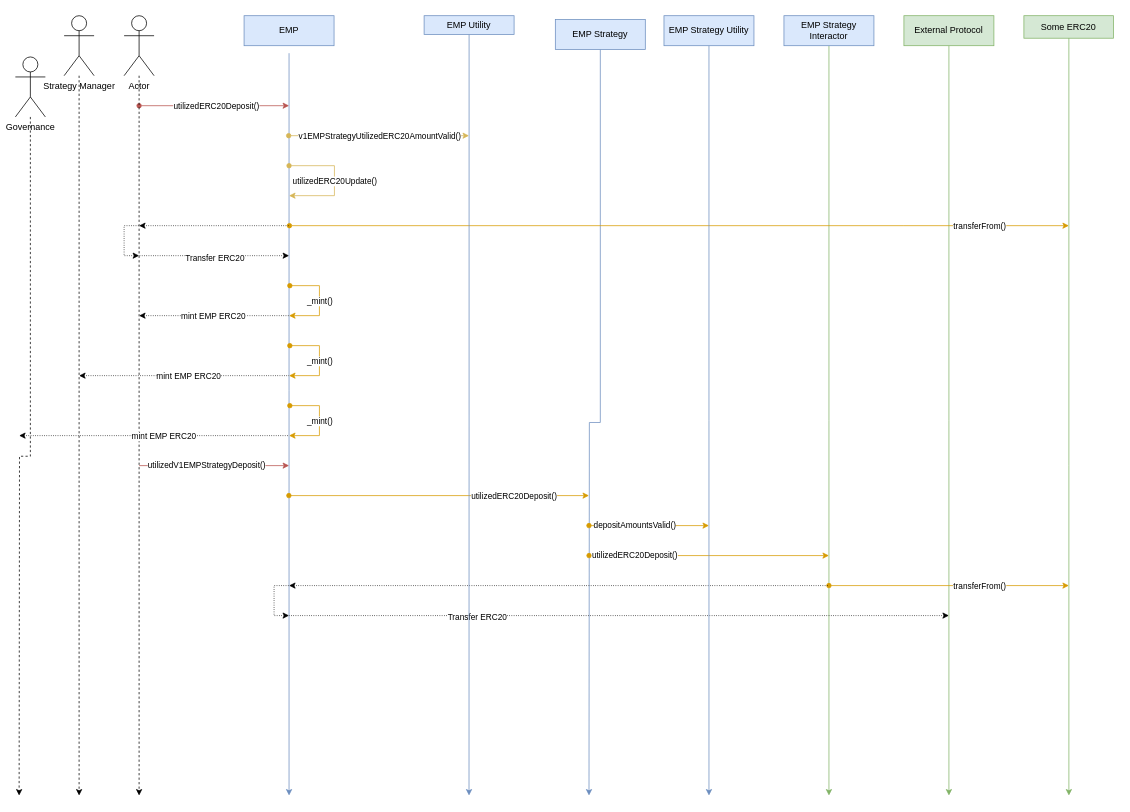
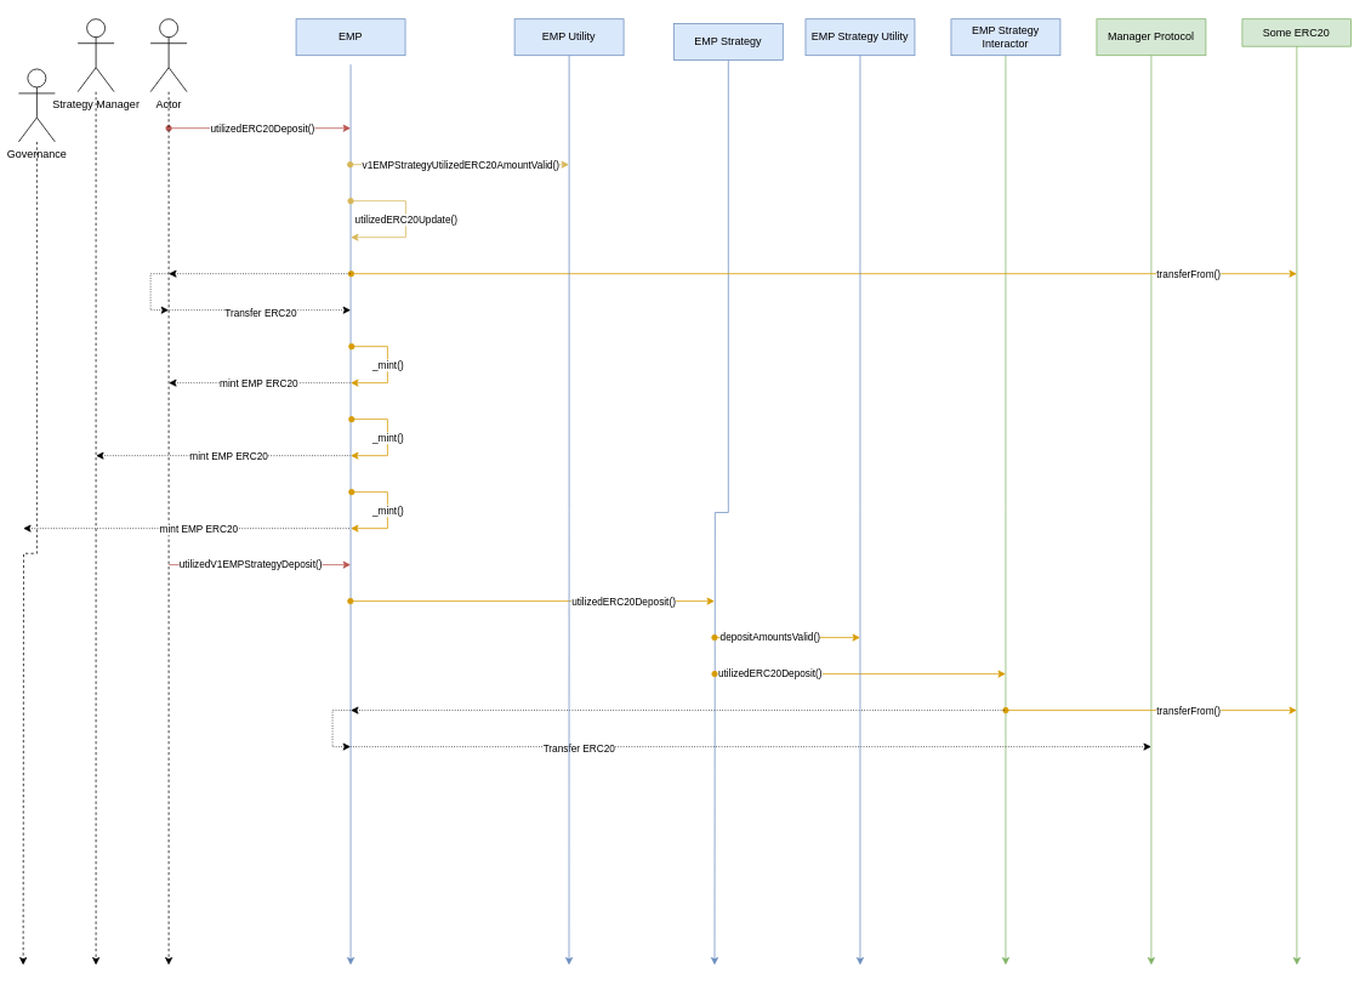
  <mxCell id="0" />
  <mxCell id="1" parent="0" />
  <mxCell id="2" style="edgeStyle=orthogonalEdgeStyle;rounded=0;orthogonalLoop=1;jettySize=auto;html=1;exitX=0.5;exitY=1;exitDx=0;exitDy=0;fillColor=#dae8fc;strokeColor=#6c8ebf;" parent="1" edge="1"><mxGeometry relative="1" as="geometry"><mxPoint x="385" y="1060" as="targetPoint" /><mxPoint x="385" y="70" as="sourcePoint" /><Array as="points"><mxPoint x="385" y="520" /><mxPoint x="385" y="520" /></Array></mxGeometry></mxCell>
  <mxCell id="3" value="EMP" style="rounded=0;whiteSpace=wrap;html=1;fillColor=#dae8fc;strokeColor=#6c8ebf;" parent="1" vertex="1"><mxGeometry x="325" y="20" width="120" height="40" as="geometry" /></mxCell>
  <mxCell id="4" style="edgeStyle=orthogonalEdgeStyle;rounded=0;orthogonalLoop=1;jettySize=auto;html=1;fillColor=#dae8fc;strokeColor=#6c8ebf;" parent="1" source="5" edge="1"><mxGeometry relative="1" as="geometry"><mxPoint x="785" y="1060" as="targetPoint" /><mxPoint x="785.129" y="140" as="sourcePoint" /></mxGeometry></mxCell>
  <mxCell id="5" value="EMP Strategy" style="rounded=0;whiteSpace=wrap;html=1;fillColor=#dae8fc;strokeColor=#6c8ebf;" parent="1" vertex="1"><mxGeometry x="740.1" y="25" width="120" height="40" as="geometry" /></mxCell>
  <mxCell id="6" style="edgeStyle=orthogonalEdgeStyle;rounded=0;orthogonalLoop=1;jettySize=auto;html=1;fillColor=#d5e8d4;strokeColor=#82b366;" parent="1" source="7" edge="1"><mxGeometry relative="1" as="geometry"><mxPoint x="1105" y="1060" as="targetPoint" /><mxPoint x="1104.966" y="100" as="sourcePoint" /><Array as="points" /></mxGeometry></mxCell>
  <mxCell id="7" value="EMP Strategy Interactor" style="rounded=0;whiteSpace=wrap;html=1;fillColor=#dae8fc;strokeColor=#6c8ebf;" parent="1" vertex="1"><mxGeometry x="1045" y="20" width="120" height="40" as="geometry" /></mxCell>
  <mxCell id="8" style="edgeStyle=orthogonalEdgeStyle;rounded=0;orthogonalLoop=1;jettySize=auto;html=1;fillColor=#d5e8d4;strokeColor=#82b366;" parent="1" source="9" edge="1"><mxGeometry relative="1" as="geometry"><mxPoint x="1265" y="1060" as="targetPoint" /></mxGeometry></mxCell>
- <mxCell id="9" value="External Protocol" style="rounded=0;whiteSpace=wrap;html=1;fillColor=#d5e8d4;strokeColor=#82b366;" parent="1" vertex="1"><mxGeometry x="1205" y="20" width="120" height="40" as="geometry" /></mxCell>
+ <mxCell id="9" value="Manager Protocol" style="rounded=0;whiteSpace=wrap;html=1;fillColor=#d5e8d4;strokeColor=#82b366;" parent="1" vertex="1"><mxGeometry x="1205" y="20" width="120" height="40" as="geometry" /></mxCell>
  <mxCell id="10" style="edgeStyle=orthogonalEdgeStyle;rounded=0;orthogonalLoop=1;jettySize=auto;html=1;endArrow=classic;endFill=1;fillColor=#f8cecc;strokeColor=#b85450;startArrow=oval;startFill=1;" parent="1" edge="1"><mxGeometry relative="1" as="geometry"><mxPoint x="385" y="140" as="targetPoint" /><mxPoint x="185" y="140" as="sourcePoint" /></mxGeometry></mxCell>
  <mxCell id="11" value="utilizedERC20Deposit()" style="edgeLabel;html=1;align=center;verticalAlign=middle;resizable=0;points=[];" parent="10" vertex="1" connectable="0"><mxGeometry x="0.175" y="1" relative="1" as="geometry"><mxPoint x="-16" y="1" as="offset" /></mxGeometry></mxCell>
  <mxCell id="12" style="edgeStyle=orthogonalEdgeStyle;rounded=0;orthogonalLoop=1;jettySize=auto;html=1;dashed=1;" parent="1" source="13" edge="1"><mxGeometry relative="1" as="geometry"><mxPoint x="185" y="1060" as="targetPoint" /><mxPoint x="185.034" y="220" as="sourcePoint" /><Array as="points" /></mxGeometry></mxCell>
  <mxCell id="13" value="Actor" style="shape=umlActor;verticalLabelPosition=bottom;verticalAlign=top;html=1;outlineConnect=0;" parent="1" vertex="1"><mxGeometry x="165" y="20" width="40" height="80" as="geometry" /></mxCell>
  <mxCell id="14" style="edgeStyle=orthogonalEdgeStyle;rounded=0;orthogonalLoop=1;jettySize=auto;html=1;fillColor=#d5e8d4;strokeColor=#82b366;exitX=0.502;exitY=0.5;exitDx=0;exitDy=0;exitPerimeter=0;" parent="1" source="15" edge="1"><mxGeometry relative="1" as="geometry"><mxPoint x="1425" y="1060" as="targetPoint" /><mxPoint x="764.759" y="180" as="sourcePoint" /><Array as="points"><mxPoint x="1425" y="620" /></Array></mxGeometry></mxCell>
  <mxCell id="15" value="Some ERC20" style="rounded=0;whiteSpace=wrap;html=1;fillColor=#d5e8d4;strokeColor=#82b366;" parent="1" vertex="1"><mxGeometry x="1365" y="20" width="119.49" height="30" as="geometry" /></mxCell>
  <mxCell id="16" style="edgeStyle=orthogonalEdgeStyle;rounded=0;orthogonalLoop=1;jettySize=auto;html=1;endArrow=classic;endFill=1;fillColor=#fff2cc;strokeColor=#d6b656;startArrow=oval;startFill=1;" parent="1" edge="1"><mxGeometry relative="1" as="geometry"><mxPoint x="385" y="260" as="targetPoint" /><mxPoint x="385" y="220" as="sourcePoint" /><Array as="points"><mxPoint x="445.51" y="220" /><mxPoint x="445.51" y="260" /></Array></mxGeometry></mxCell>
  <mxCell id="17" value="utilizedERC20Update()" style="edgeLabel;html=1;align=center;verticalAlign=middle;resizable=0;points=[];" parent="16" vertex="1" connectable="0"><mxGeometry y="-2" relative="1" as="geometry"><mxPoint x="2" as="offset" /></mxGeometry></mxCell>
  <mxCell id="18" style="edgeStyle=orthogonalEdgeStyle;rounded=0;orthogonalLoop=1;jettySize=auto;html=1;endArrow=classic;endFill=1;fillColor=#ffe6cc;strokeColor=#d79b00;startArrow=oval;startFill=1;" parent="1" edge="1"><mxGeometry relative="1" as="geometry"><mxPoint x="1425" y="300" as="targetPoint" /><mxPoint x="385.51" y="300" as="sourcePoint" /><Array as="points"><mxPoint x="1205" y="300" /></Array></mxGeometry></mxCell>
  <mxCell id="19" value="transferFrom()" style="edgeLabel;html=1;align=center;verticalAlign=middle;resizable=0;points=[];" parent="18" vertex="1" connectable="0"><mxGeometry x="0.175" y="1" relative="1" as="geometry"><mxPoint x="309" y="1" as="offset" /></mxGeometry></mxCell>
  <mxCell id="20" style="edgeStyle=orthogonalEdgeStyle;rounded=0;orthogonalLoop=1;jettySize=auto;html=1;endArrow=classic;endFill=1;fillColor=#ffe6cc;strokeColor=#d79b00;startArrow=oval;startFill=1;" parent="1" edge="1"><mxGeometry relative="1" as="geometry"><mxPoint x="385" y="420" as="targetPoint" /><mxPoint x="386.04" y="380" as="sourcePoint" /><Array as="points"><mxPoint x="425.51" y="380" /><mxPoint x="425.51" y="420" /></Array></mxGeometry></mxCell>
  <mxCell id="21" value="_mint()" style="edgeLabel;html=1;align=center;verticalAlign=middle;resizable=0;points=[];" parent="20" vertex="1" connectable="0"><mxGeometry y="-2" relative="1" as="geometry"><mxPoint x="2" as="offset" /></mxGeometry></mxCell>
  <mxCell id="22" style="edgeStyle=orthogonalEdgeStyle;rounded=0;orthogonalLoop=1;jettySize=auto;html=1;endArrow=none;endFill=0;startArrow=classic;startFill=1;dashed=1;dashPattern=1 2;" parent="1" edge="1"><mxGeometry relative="1" as="geometry"><mxPoint x="385" y="420" as="targetPoint" /><mxPoint x="185" y="420" as="sourcePoint" /></mxGeometry></mxCell>
  <mxCell id="23" value="mint EMP ERC20" style="edgeLabel;html=1;align=center;verticalAlign=middle;resizable=0;points=[];" parent="22" vertex="1" connectable="0"><mxGeometry x="0.175" y="1" relative="1" as="geometry"><mxPoint x="-20" y="1" as="offset" /></mxGeometry></mxCell>
  <mxCell id="24" style="edgeStyle=orthogonalEdgeStyle;rounded=0;orthogonalLoop=1;jettySize=auto;html=1;endArrow=none;endFill=0;startArrow=classic;startFill=1;dashed=1;dashPattern=1 2;" parent="1" edge="1"><mxGeometry relative="1" as="geometry"><mxPoint x="185" y="340" as="targetPoint" /><mxPoint x="385" y="340" as="sourcePoint" /></mxGeometry></mxCell>
  <mxCell id="25" value="Transfer ERC20" style="edgeLabel;html=1;align=center;verticalAlign=middle;resizable=0;points=[];" parent="24" vertex="1" connectable="0"><mxGeometry x="0.175" y="1" relative="1" as="geometry"><mxPoint x="18" y="1" as="offset" /></mxGeometry></mxCell>
  <mxCell id="26" value="utilizedV1EMPStrategyDeposit()" style="edgeStyle=none;orthogonalLoop=1;jettySize=auto;html=1;rounded=0;fillColor=#f8cecc;strokeColor=#b85450;" parent="1" edge="1"><mxGeometry x="-0.1" width="100" relative="1" as="geometry"><mxPoint x="185" y="620" as="sourcePoint" /><mxPoint x="385" y="620" as="targetPoint" /><Array as="points" /><mxPoint as="offset" /></mxGeometry></mxCell>
  <mxCell id="27" style="edgeStyle=orthogonalEdgeStyle;rounded=0;orthogonalLoop=1;jettySize=auto;html=1;endArrow=classic;endFill=1;fillColor=#ffe6cc;strokeColor=#d79b00;startArrow=oval;startFill=1;" parent="1" edge="1"><mxGeometry relative="1" as="geometry"><mxPoint x="785" y="660" as="targetPoint" /><mxPoint x="384.75" y="660" as="sourcePoint" /></mxGeometry></mxCell>
  <mxCell id="28" value="utilizedERC20Deposit()" style="edgeLabel;html=1;align=center;verticalAlign=middle;resizable=0;points=[];" parent="27" vertex="1" connectable="0"><mxGeometry x="0.175" y="1" relative="1" as="geometry"><mxPoint x="65" y="1" as="offset" /></mxGeometry></mxCell>
  <mxCell id="29" style="edgeStyle=orthogonalEdgeStyle;rounded=0;orthogonalLoop=1;jettySize=auto;html=1;endArrow=classic;endFill=1;fillColor=#ffe6cc;strokeColor=#d79b00;startArrow=oval;startFill=1;" parent="1" edge="1"><mxGeometry relative="1" as="geometry"><mxPoint x="1105" y="740" as="targetPoint" /><mxPoint x="785.1" y="740" as="sourcePoint" /></mxGeometry></mxCell>
  <mxCell id="30" value="utilizedERC20Deposit()" style="edgeLabel;html=1;align=center;verticalAlign=middle;resizable=0;points=[];" parent="29" vertex="1" connectable="0"><mxGeometry x="-0.385" y="1" relative="1" as="geometry"><mxPoint x="-38" as="offset" /></mxGeometry></mxCell>
  <mxCell id="31" style="edgeStyle=orthogonalEdgeStyle;rounded=0;orthogonalLoop=1;jettySize=auto;html=1;endArrow=none;endFill=0;startArrow=classic;startFill=1;dashed=1;dashPattern=1 2;" parent="1" edge="1"><mxGeometry relative="1" as="geometry"><mxPoint x="385" y="820" as="targetPoint" /><mxPoint x="1265" y="820" as="sourcePoint" /></mxGeometry></mxCell>
  <mxCell id="32" value="Transfer ERC20" style="edgeLabel;html=1;align=center;verticalAlign=middle;resizable=0;points=[];" parent="31" vertex="1" connectable="0"><mxGeometry x="0.175" y="1" relative="1" as="geometry"><mxPoint x="-113" y="1" as="offset" /></mxGeometry></mxCell>
  <mxCell id="33" style="edgeStyle=orthogonalEdgeStyle;rounded=0;orthogonalLoop=1;jettySize=auto;html=1;endArrow=classic;endFill=1;fillColor=#ffe6cc;strokeColor=#d79b00;startArrow=oval;startFill=1;" parent="1" edge="1"><mxGeometry relative="1" as="geometry"><mxPoint x="1425" y="780" as="targetPoint" /><mxPoint x="1105" y="780" as="sourcePoint" /><Array as="points"><mxPoint x="1335" y="780" /></Array></mxGeometry></mxCell>
  <mxCell id="34" value="transferFrom()" style="edgeLabel;html=1;align=center;verticalAlign=middle;resizable=0;points=[];" parent="33" vertex="1" connectable="0"><mxGeometry x="0.175" y="1" relative="1" as="geometry"><mxPoint x="12" y="1" as="offset" /></mxGeometry></mxCell>
  <mxCell id="35" style="edgeStyle=orthogonalEdgeStyle;rounded=0;orthogonalLoop=1;jettySize=auto;html=1;endArrow=none;endFill=0;startArrow=classic;startFill=1;dashed=1;dashPattern=1 2;" parent="1" edge="1"><mxGeometry relative="1" as="geometry"><mxPoint x="385" y="300" as="targetPoint" /><mxPoint x="185" y="300" as="sourcePoint" /></mxGeometry></mxCell>
  <mxCell id="36" style="edgeStyle=orthogonalEdgeStyle;rounded=0;orthogonalLoop=1;jettySize=auto;html=1;endArrow=none;endFill=0;startArrow=classic;startFill=1;dashed=1;dashPattern=1 2;" parent="1" edge="1"><mxGeometry relative="1" as="geometry"><mxPoint x="185" y="300" as="targetPoint" /><mxPoint x="185" y="340" as="sourcePoint" /><Array as="points"><mxPoint x="165" y="340" /><mxPoint x="165" y="300" /></Array></mxGeometry></mxCell>
  <mxCell id="37" style="edgeStyle=orthogonalEdgeStyle;rounded=0;orthogonalLoop=1;jettySize=auto;html=1;endArrow=none;endFill=0;startArrow=classic;startFill=1;dashed=1;dashPattern=1 2;" parent="1" edge="1"><mxGeometry relative="1" as="geometry"><mxPoint x="384.96" y="780" as="targetPoint" /><mxPoint x="384.96" y="820" as="sourcePoint" /><Array as="points"><mxPoint x="364.96" y="820" /><mxPoint x="364.96" y="780" /></Array></mxGeometry></mxCell>
  <mxCell id="38" style="edgeStyle=orthogonalEdgeStyle;rounded=0;orthogonalLoop=1;jettySize=auto;html=1;endArrow=none;endFill=0;startArrow=classic;startFill=1;dashed=1;dashPattern=1 2;" parent="1" edge="1"><mxGeometry relative="1" as="geometry"><mxPoint x="1105" y="780" as="targetPoint" /><mxPoint x="385" y="780" as="sourcePoint" /></mxGeometry></mxCell>
  <mxCell id="39" style="edgeStyle=orthogonalEdgeStyle;rounded=0;orthogonalLoop=1;jettySize=auto;html=1;exitX=0.5;exitY=1;exitDx=0;exitDy=0;fillColor=#dae8fc;strokeColor=#6c8ebf;" edge="1" parent="1" source="40"><mxGeometry relative="1" as="geometry"><mxPoint x="625" y="1060" as="targetPoint" /></mxGeometry></mxCell>
- <mxCell id="40" value="EMP Utility" style="rounded=0;whiteSpace=wrap;html=1;fillColor=#dae8fc;strokeColor=#6c8ebf;" vertex="1" parent="1"><mxGeometry x="565.1" y="20" width="120" height="25" as="geometry" /></mxCell>
+ <mxCell id="40" value="EMP Utility" style="rounded=0;whiteSpace=wrap;html=1;fillColor=#dae8fc;strokeColor=#6c8ebf;" vertex="1" parent="1"><mxGeometry x="565.1" y="20" width="120" height="40" as="geometry" /></mxCell>
  <mxCell id="41" style="edgeStyle=orthogonalEdgeStyle;rounded=0;orthogonalLoop=1;jettySize=auto;html=1;endArrow=classic;endFill=1;fillColor=#fff2cc;strokeColor=#d6b656;startArrow=oval;startFill=1;" edge="1" parent="1"><mxGeometry relative="1" as="geometry"><mxPoint x="625" y="180" as="targetPoint" /><mxPoint x="384.48" y="180" as="sourcePoint" /><Array as="points"><mxPoint x="495" y="180" /><mxPoint x="495" y="180" /></Array></mxGeometry></mxCell>
  <mxCell id="42" value="v1EMPStrategyUtilizedERC20AmountValid()" style="edgeLabel;html=1;align=center;verticalAlign=middle;resizable=0;points=[];" vertex="1" connectable="0" parent="41"><mxGeometry y="-2" relative="1" as="geometry"><mxPoint x="1" y="-2" as="offset" /></mxGeometry></mxCell>
  <mxCell id="43" style="edgeStyle=orthogonalEdgeStyle;rounded=0;orthogonalLoop=1;jettySize=auto;html=1;fillColor=#dae8fc;strokeColor=#6c8ebf;" edge="1" parent="1" source="44"><mxGeometry relative="1" as="geometry"><mxPoint x="945" y="1060" as="targetPoint" /></mxGeometry></mxCell>
  <mxCell id="44" value="EMP Strategy Utility" style="rounded=0;whiteSpace=wrap;html=1;fillColor=#dae8fc;strokeColor=#6c8ebf;" vertex="1" parent="1"><mxGeometry x="885" y="20" width="120" height="40" as="geometry" /></mxCell>
  <mxCell id="45" style="edgeStyle=orthogonalEdgeStyle;rounded=0;orthogonalLoop=1;jettySize=auto;html=1;endArrow=classic;endFill=1;fillColor=#ffe6cc;strokeColor=#d79b00;startArrow=oval;startFill=1;" edge="1" parent="1"><mxGeometry relative="1" as="geometry"><mxPoint x="945" y="700" as="targetPoint" /><mxPoint x="785" y="700" as="sourcePoint" /></mxGeometry></mxCell>
  <mxCell id="46" value="depositAmountsValid()" style="edgeLabel;html=1;align=center;verticalAlign=middle;resizable=0;points=[];" vertex="1" connectable="0" parent="45"><mxGeometry x="-0.385" y="1" relative="1" as="geometry"><mxPoint x="11" as="offset" /></mxGeometry></mxCell>
  <mxCell id="47" style="edgeStyle=orthogonalEdgeStyle;rounded=0;orthogonalLoop=1;jettySize=auto;html=1;dashed=1;" edge="1" parent="1" source="48"><mxGeometry relative="1" as="geometry"><mxPoint x="105" y="1060" as="targetPoint" /><mxPoint x="105.034" y="220" as="sourcePoint" /><Array as="points" /></mxGeometry></mxCell>
  <mxCell id="48" value="Strategy Manager" style="shape=umlActor;verticalLabelPosition=bottom;verticalAlign=top;html=1;outlineConnect=0;" vertex="1" parent="1"><mxGeometry x="85" y="20" width="40" height="80" as="geometry" /></mxCell>
  <mxCell id="49" style="edgeStyle=orthogonalEdgeStyle;rounded=0;orthogonalLoop=1;jettySize=auto;html=1;dashed=1;" edge="1" parent="1" source="50"><mxGeometry relative="1" as="geometry"><mxPoint x="25" y="1060" as="targetPoint" /><mxPoint x="25.034" y="220" as="sourcePoint" /><Array as="points" /></mxGeometry></mxCell>
  <mxCell id="50" value="Governance" style="shape=umlActor;verticalLabelPosition=bottom;verticalAlign=top;html=1;outlineConnect=0;" vertex="1" parent="1"><mxGeometry x="20" y="75" width="40" height="80" as="geometry" /></mxCell>
  <mxCell id="51" style="edgeStyle=orthogonalEdgeStyle;rounded=0;orthogonalLoop=1;jettySize=auto;html=1;endArrow=classic;endFill=1;fillColor=#ffe6cc;strokeColor=#d79b00;startArrow=oval;startFill=1;" edge="1" parent="1"><mxGeometry relative="1" as="geometry"><mxPoint x="385" y="500" as="targetPoint" /><mxPoint x="386.04" y="460" as="sourcePoint" /><Array as="points"><mxPoint x="425.51" y="460" /><mxPoint x="425.51" y="500" /></Array></mxGeometry></mxCell>
  <mxCell id="52" value="_mint()" style="edgeLabel;html=1;align=center;verticalAlign=middle;resizable=0;points=[];" vertex="1" connectable="0" parent="51"><mxGeometry y="-2" relative="1" as="geometry"><mxPoint x="2" as="offset" /></mxGeometry></mxCell>
  <mxCell id="53" style="edgeStyle=orthogonalEdgeStyle;rounded=0;orthogonalLoop=1;jettySize=auto;html=1;endArrow=classic;endFill=1;fillColor=#ffe6cc;strokeColor=#d79b00;startArrow=oval;startFill=1;" edge="1" parent="1"><mxGeometry relative="1" as="geometry"><mxPoint x="385" y="580" as="targetPoint" /><mxPoint x="386.04" y="540" as="sourcePoint" /><Array as="points"><mxPoint x="425.51" y="540" /><mxPoint x="425.51" y="580" /></Array></mxGeometry></mxCell>
  <mxCell id="54" value="_mint()" style="edgeLabel;html=1;align=center;verticalAlign=middle;resizable=0;points=[];" vertex="1" connectable="0" parent="53"><mxGeometry y="-2" relative="1" as="geometry"><mxPoint x="2" as="offset" /></mxGeometry></mxCell>
  <mxCell id="55" style="edgeStyle=orthogonalEdgeStyle;rounded=0;orthogonalLoop=1;jettySize=auto;html=1;endArrow=none;endFill=0;startArrow=classic;startFill=1;dashed=1;dashPattern=1 2;" edge="1" parent="1"><mxGeometry relative="1" as="geometry"><mxPoint x="385" y="500" as="targetPoint" /><mxPoint x="105" y="500" as="sourcePoint" /></mxGeometry></mxCell>
  <mxCell id="56" value="mint EMP ERC20" style="edgeLabel;html=1;align=center;verticalAlign=middle;resizable=0;points=[];" vertex="1" connectable="0" parent="55"><mxGeometry x="0.175" y="1" relative="1" as="geometry"><mxPoint x="-20" y="1" as="offset" /></mxGeometry></mxCell>
  <mxCell id="57" style="edgeStyle=orthogonalEdgeStyle;rounded=0;orthogonalLoop=1;jettySize=auto;html=1;endArrow=none;endFill=0;startArrow=classic;startFill=1;dashed=1;dashPattern=1 2;" edge="1" parent="1"><mxGeometry relative="1" as="geometry"><mxPoint x="385" y="580" as="targetPoint" /><mxPoint x="25" y="580" as="sourcePoint" /></mxGeometry></mxCell>
  <mxCell id="58" value="mint EMP ERC20" style="edgeLabel;html=1;align=center;verticalAlign=middle;resizable=0;points=[];" vertex="1" connectable="0" parent="57"><mxGeometry x="0.175" y="1" relative="1" as="geometry"><mxPoint x="-20" y="1" as="offset" /></mxGeometry></mxCell>
